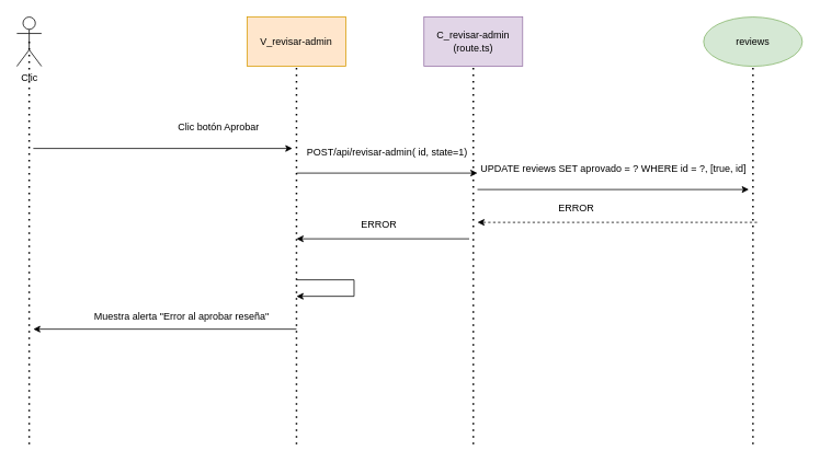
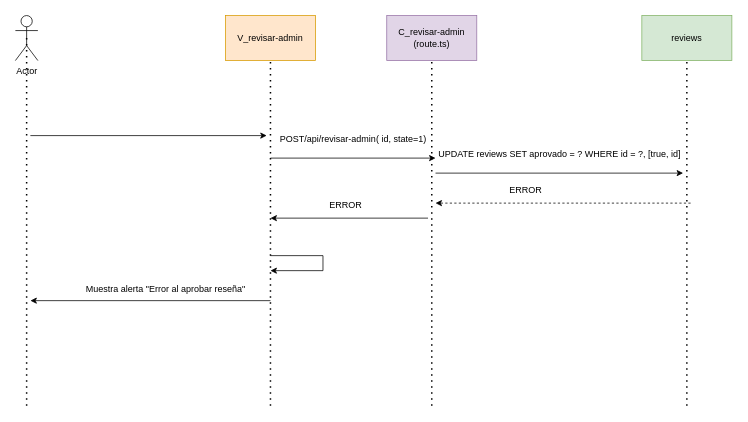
  <mxCell id="0" />
  <mxCell id="1" parent="0" />
  <mxCell id="2" value="&lt;div&gt;C_revisar-admin&lt;/div&gt;&lt;div&gt;(route.ts)&lt;/div&gt;" style="rounded=0;whiteSpace=wrap;html=1;fillColor=#e1d5e7;strokeColor=#9673a6;" vertex="1" parent="1"><mxGeometry x="515" y="20" width="120" height="60" as="geometry" /></mxCell>
- <mxCell id="3" value="reviews" style="ellipse;whiteSpace=wrap;html=1;fillColor=#d5e8d4;strokeColor=#82b366;" vertex="1" parent="1"><mxGeometry x="855" y="20" width="120" height="60" as="geometry" /></mxCell>
- <mxCell id="4" value="Clic" style="shape=umlActor;verticalLabelPosition=bottom;verticalAlign=top;html=1;outlineConnect=0;" vertex="1" parent="1"><mxGeometry x="20" y="20" width="30" height="60" as="geometry" /></mxCell>
+ <mxCell id="3" value="reviews" style="rounded=0;whiteSpace=wrap;html=1;fillColor=#d5e8d4;strokeColor=#82b366;" vertex="1" parent="1"><mxGeometry x="855" y="20" width="120" height="60" as="geometry" /></mxCell>
+ <mxCell id="4" value="Actor" style="shape=umlActor;verticalLabelPosition=bottom;verticalAlign=top;html=1;outlineConnect=0;" vertex="1" parent="1"><mxGeometry x="20" y="20" width="30" height="60" as="geometry" /></mxCell>
  <mxCell id="5" value="" style="endArrow=none;dashed=1;html=1;dashPattern=1 3;strokeWidth=2;rounded=0;entryX=0.5;entryY=0.5;entryDx=0;entryDy=0;entryPerimeter=0;" edge="1" parent="1" target="4"><mxGeometry width="50" height="50" relative="1" as="geometry"><mxPoint x="35" y="540" as="sourcePoint" /><mxPoint x="57" y="150" as="targetPoint" /></mxGeometry></mxCell>
  <mxCell id="6" value="" style="endArrow=none;dashed=1;html=1;dashPattern=1 3;strokeWidth=2;rounded=0;entryX=0.5;entryY=1;entryDx=0;entryDy=0;" edge="1" parent="1" target="2"><mxGeometry width="50" height="50" relative="1" as="geometry"><mxPoint x="575" y="540" as="sourcePoint" /><mxPoint x="815" y="350" as="targetPoint" /></mxGeometry></mxCell>
  <mxCell id="7" value="" style="endArrow=none;dashed=1;html=1;dashPattern=1 3;strokeWidth=2;rounded=0;entryX=0.5;entryY=1;entryDx=0;entryDy=0;" edge="1" parent="1" target="3"><mxGeometry width="50" height="50" relative="1" as="geometry"><mxPoint x="915" y="540" as="sourcePoint" /><mxPoint x="985" y="350" as="targetPoint" /></mxGeometry></mxCell>
  <mxCell id="8" value="V_revisar-admin" style="rounded=0;whiteSpace=wrap;html=1;fillColor=#ffe6cc;strokeColor=#d79b00;" vertex="1" parent="1"><mxGeometry x="300" y="20" width="120" height="60" as="geometry" /></mxCell>
  <mxCell id="9" value="" style="endArrow=none;dashed=1;html=1;dashPattern=1 3;strokeWidth=2;rounded=0;entryX=0.5;entryY=1;entryDx=0;entryDy=0;" edge="1" parent="1" target="8"><mxGeometry width="50" height="50" relative="1" as="geometry"><mxPoint x="360" y="540" as="sourcePoint" /><mxPoint x="390" y="220" as="targetPoint" /></mxGeometry></mxCell>
  <mxCell id="10" value="" style="endArrow=classic;html=1;rounded=0;" edge="1" parent="1"><mxGeometry width="50" height="50" relative="1" as="geometry"><mxPoint x="40" y="180" as="sourcePoint" /><mxPoint x="355" y="180" as="targetPoint" /></mxGeometry></mxCell>
- <mxCell id="11" value="Clic botón Aprobar" style="text;html=1;align=center;verticalAlign=middle;resizable=0;points=[];autosize=1;strokeColor=none;fillColor=none;" vertex="1" parent="1"><mxGeometry x="205" y="140" width="120" height="30" as="geometry" /></mxCell>
  <mxCell id="12" value="" style="endArrow=classic;html=1;rounded=0;" edge="1" parent="1"><mxGeometry width="50" height="50" relative="1" as="geometry"><mxPoint x="360" y="210" as="sourcePoint" /><mxPoint x="580" y="210" as="targetPoint" /></mxGeometry></mxCell>
  <mxCell id="13" value="POST/api/revisar-admin( id, state=1)" style="text;html=1;align=center;verticalAlign=middle;resizable=0;points=[];autosize=1;strokeColor=none;fillColor=none;" vertex="1" parent="1"><mxGeometry x="360" y="170" width="220" height="30" as="geometry" /></mxCell>
  <mxCell id="14" value="" style="endArrow=classic;html=1;rounded=0;" edge="1" parent="1"><mxGeometry width="50" height="50" relative="1" as="geometry"><mxPoint x="580" y="230" as="sourcePoint" /><mxPoint x="910" y="230" as="targetPoint" /></mxGeometry></mxCell>
  <mxCell id="15" value="UPDATE reviews SET aprovado = ? WHERE id = ?, [true, id]" style="text;html=1;align=center;verticalAlign=middle;resizable=0;points=[];autosize=1;strokeColor=none;fillColor=none;" vertex="1" parent="1"><mxGeometry x="570" y="190" width="350" height="30" as="geometry" /></mxCell>
  <mxCell id="16" value="" style="endArrow=classic;html=1;rounded=0;dashed=1;" edge="1" parent="1"><mxGeometry width="50" height="50" relative="1" as="geometry"><mxPoint x="920" y="270" as="sourcePoint" /><mxPoint x="580" y="270" as="targetPoint" /></mxGeometry></mxCell>
  <mxCell id="17" value="ERROR" style="text;html=1;align=center;verticalAlign=middle;resizable=0;points=[];autosize=1;strokeColor=none;fillColor=none;" vertex="1" parent="1"><mxGeometry x="665" y="238" width="70" height="30" as="geometry" /></mxCell>
  <mxCell id="18" value="" style="endArrow=classic;html=1;rounded=0;" edge="1" parent="1"><mxGeometry width="50" height="50" relative="1" as="geometry"><mxPoint x="570" y="290" as="sourcePoint" /><mxPoint x="360" y="290" as="targetPoint" /></mxGeometry></mxCell>
  <mxCell id="19" value="ERROR" style="text;html=1;align=center;verticalAlign=middle;resizable=0;points=[];autosize=1;strokeColor=none;fillColor=none;" vertex="1" parent="1"><mxGeometry x="425" y="258" width="70" height="30" as="geometry" /></mxCell>
  <mxCell id="20" value="" style="endArrow=classic;html=1;rounded=0;" edge="1" parent="1"><mxGeometry width="50" height="50" relative="1" as="geometry"><mxPoint x="360" y="340" as="sourcePoint" /><mxPoint x="360" y="360" as="targetPoint" /><Array as="points"><mxPoint x="430" y="340" /><mxPoint x="430" y="360" /></Array></mxGeometry></mxCell>
  <mxCell id="21" value="Muestra alerta &quot;Error al aprobar reseña&quot;" style="text;html=1;align=center;verticalAlign=middle;resizable=0;points=[];autosize=1;strokeColor=none;fillColor=none;" vertex="1" parent="1"><mxGeometry x="100" y="370" width="240" height="30" as="geometry" /></mxCell>
  <mxCell id="22" value="" style="endArrow=classic;html=1;rounded=0;" edge="1" parent="1"><mxGeometry width="50" height="50" relative="1" as="geometry"><mxPoint x="360" y="400" as="sourcePoint" /><mxPoint x="40" y="400" as="targetPoint" /></mxGeometry></mxCell>
